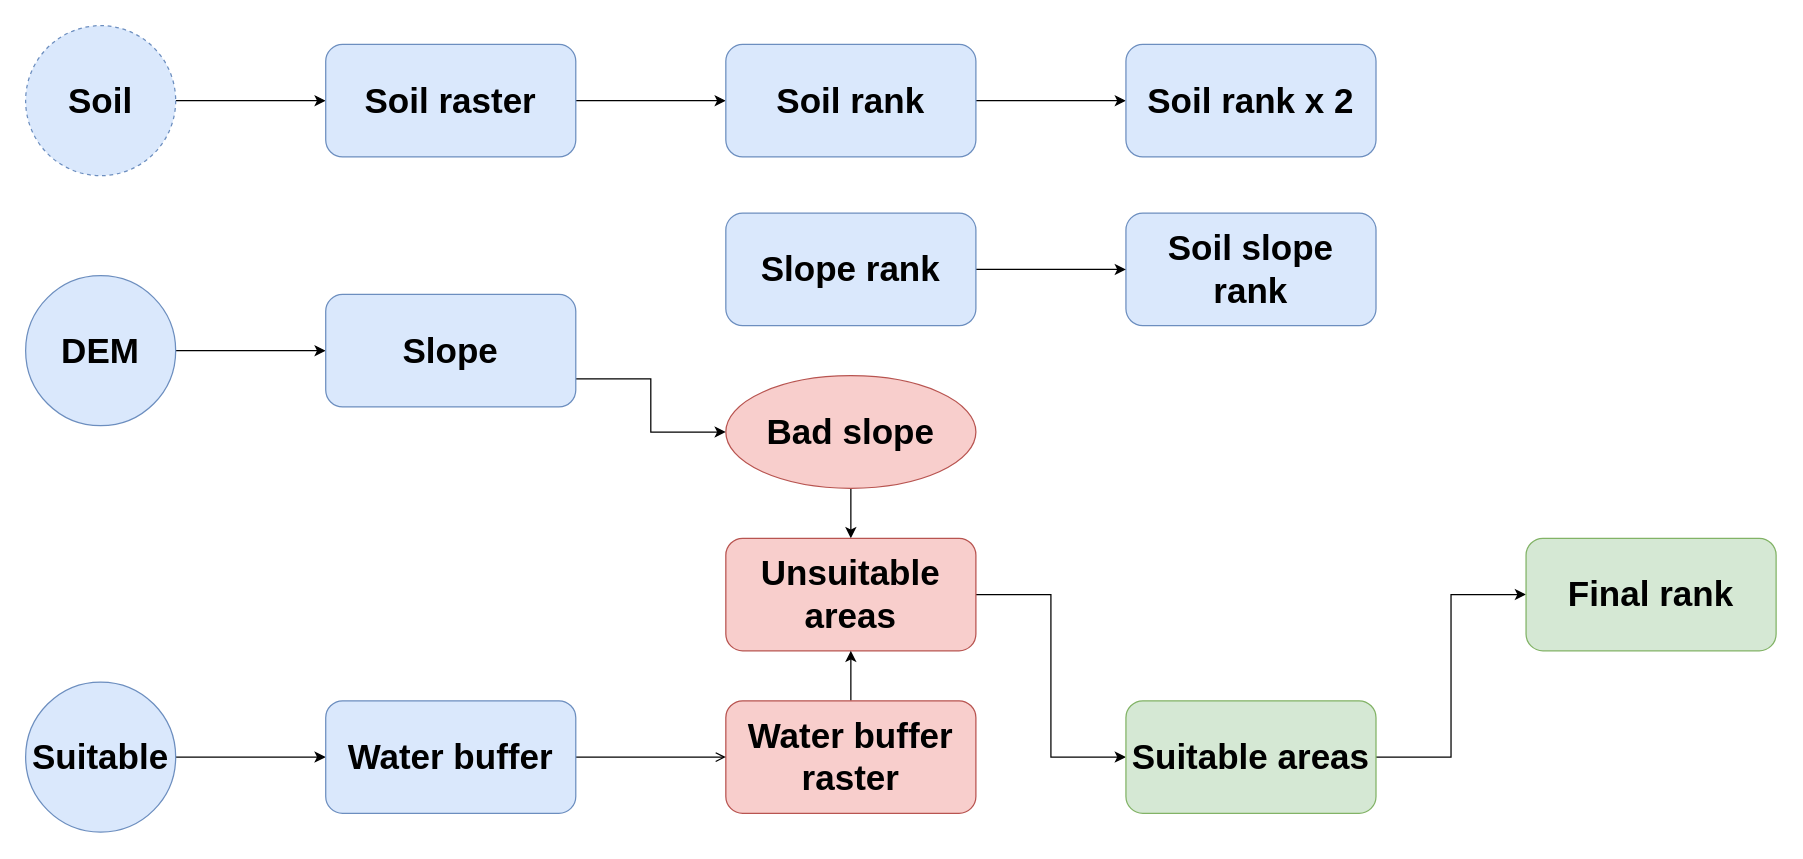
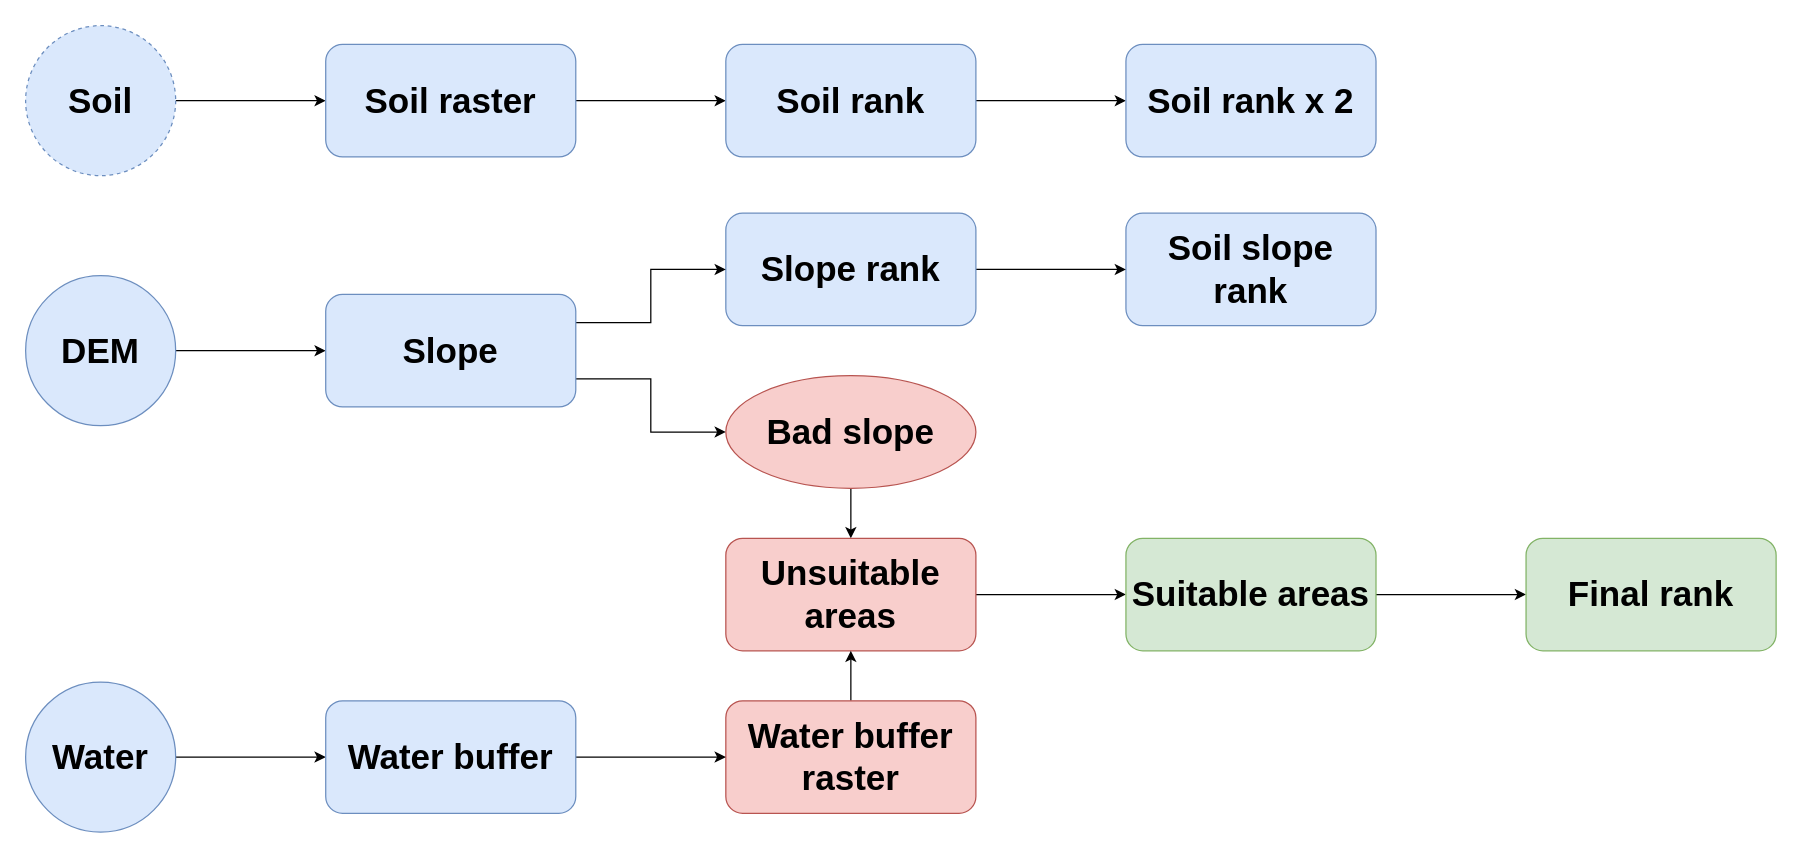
  <mxCell id="0" />
  <mxCell id="1" parent="0" />
  <mxCell id="2" style="edgeStyle=orthogonalEdgeStyle;rounded=0;orthogonalLoop=1;jettySize=auto;html=1;exitX=1;exitY=0.5;exitDx=0;exitDy=0;entryX=0;entryY=0.5;entryDx=0;entryDy=0;" edge="1" parent="1" source="3" target="9"><mxGeometry relative="1" as="geometry" /></mxCell>
  <mxCell id="3" value="&lt;font style=&quot;font-size: 17px;&quot;&gt;&lt;b&gt;&lt;font style=&quot;font-size: 17px;&quot;&gt;&lt;font style=&quot;font-size: 17px;&quot;&gt;&lt;font style=&quot;font-size: 17px;&quot;&gt;&lt;font style=&quot;font-size: 18px;&quot;&gt;&lt;font style=&quot;font-size: 19px;&quot;&gt;&lt;font style=&quot;font-size: 20px;&quot;&gt;&lt;font style=&quot;font-size: 21px;&quot;&gt;&lt;font style=&quot;font-size: 22px;&quot;&gt;&lt;font style=&quot;font-size: 23px;&quot;&gt;&lt;font style=&quot;font-size: 24px;&quot;&gt;&lt;font style=&quot;font-size: 25px;&quot;&gt;&lt;font style=&quot;font-size: 26px;&quot;&gt;&lt;font style=&quot;font-size: 27px;&quot;&gt;&lt;font style=&quot;font-size: 28px;&quot;&gt;Soil&lt;/font&gt;&lt;/font&gt;&lt;/font&gt;&lt;/font&gt;&lt;/font&gt;&lt;/font&gt;&lt;/font&gt;&lt;/font&gt;&lt;/font&gt;&lt;/font&gt;&lt;/font&gt;&lt;/font&gt;&lt;/font&gt;&lt;/font&gt;&lt;/b&gt;&lt;/font&gt;" style="ellipse;whiteSpace=wrap;html=1;aspect=fixed;fillColor=#dae8fc;strokeColor=#6c8ebf;dashed=1;" vertex="1" parent="1"><mxGeometry x="20" y="20" width="120" height="120" as="geometry" /></mxCell>
  <mxCell id="4" style="edgeStyle=orthogonalEdgeStyle;rounded=0;orthogonalLoop=1;jettySize=auto;html=1;exitX=1;exitY=0.5;exitDx=0;exitDy=0;entryX=0;entryY=0.5;entryDx=0;entryDy=0;" edge="1" parent="1" source="5" target="18"><mxGeometry relative="1" as="geometry" /></mxCell>
  <mxCell id="5" value="&lt;font style=&quot;font-size: 29px;&quot;&gt;&lt;b&gt;&lt;font style=&quot;font-size: 29px;&quot;&gt;&lt;font style=&quot;font-size: 28px;&quot;&gt;&lt;font style=&quot;font-size: 28px;&quot;&gt;DEM&lt;/font&gt;&lt;/font&gt;&lt;/font&gt;&lt;/b&gt;&lt;/font&gt;" style="ellipse;whiteSpace=wrap;html=1;aspect=fixed;fillColor=#dae8fc;strokeColor=#6c8ebf;" vertex="1" parent="1"><mxGeometry x="20" y="220" width="120" height="120" as="geometry" /></mxCell>
  <mxCell id="6" style="edgeStyle=orthogonalEdgeStyle;rounded=0;orthogonalLoop=1;jettySize=auto;html=1;exitX=1;exitY=0.5;exitDx=0;exitDy=0;entryX=0;entryY=0.5;entryDx=0;entryDy=0;" edge="1" parent="1" source="7" target="26"><mxGeometry relative="1" as="geometry" /></mxCell>
- <mxCell id="7" value="&lt;font style=&quot;font-size: 28px;&quot;&gt;&lt;b&gt;&lt;font style=&quot;font-size: 28px;&quot;&gt;Suitable&lt;/font&gt;&lt;/b&gt;&lt;/font&gt;" style="ellipse;whiteSpace=wrap;html=1;aspect=fixed;fillColor=#dae8fc;strokeColor=#6c8ebf;" vertex="1" parent="1"><mxGeometry x="20" y="545" width="120" height="120" as="geometry" /></mxCell>
+ <mxCell id="7" value="&lt;font style=&quot;font-size: 28px;&quot;&gt;&lt;b&gt;&lt;font style=&quot;font-size: 28px;&quot;&gt;Water&lt;/font&gt;&lt;/b&gt;&lt;/font&gt;" style="ellipse;whiteSpace=wrap;html=1;aspect=fixed;fillColor=#dae8fc;strokeColor=#6c8ebf;" vertex="1" parent="1"><mxGeometry x="20" y="545" width="120" height="120" as="geometry" /></mxCell>
  <mxCell id="8" style="edgeStyle=orthogonalEdgeStyle;rounded=0;orthogonalLoop=1;jettySize=auto;html=1;exitX=1;exitY=0.5;exitDx=0;exitDy=0;entryX=0;entryY=0.5;entryDx=0;entryDy=0;" edge="1" parent="1" source="9" target="11"><mxGeometry relative="1" as="geometry" /></mxCell>
  <mxCell id="9" value="&lt;b&gt;&lt;font style=&quot;font-size: 28px;&quot;&gt;Soil raster&lt;br&gt;&lt;/font&gt;&lt;/b&gt;" style="rounded=1;whiteSpace=wrap;html=1;fillColor=#dae8fc;strokeColor=#6c8ebf;" vertex="1" parent="1"><mxGeometry x="260" y="35" width="200" height="90" as="geometry" /></mxCell>
  <mxCell id="10" style="edgeStyle=orthogonalEdgeStyle;rounded=0;orthogonalLoop=1;jettySize=auto;html=1;exitX=1;exitY=0.5;exitDx=0;exitDy=0;" edge="1" parent="1" source="11" target="12"><mxGeometry relative="1" as="geometry" /></mxCell>
  <mxCell id="11" value="&lt;font style=&quot;font-size: 28px;&quot;&gt;&lt;b&gt;Soil rank&lt;br&gt;&lt;/b&gt;&lt;/font&gt;" style="rounded=1;whiteSpace=wrap;html=1;fillColor=#dae8fc;strokeColor=#6c8ebf;" vertex="1" parent="1"><mxGeometry x="580" y="35" width="200" height="90" as="geometry" /></mxCell>
  <mxCell id="12" value="&lt;font style=&quot;font-size: 28px;&quot;&gt;&lt;b&gt;Soil rank x 2&lt;br&gt;&lt;/b&gt;&lt;/font&gt;" style="rounded=1;whiteSpace=wrap;html=1;fillColor=#dae8fc;strokeColor=#6c8ebf;" vertex="1" parent="1"><mxGeometry x="900" y="35" width="200" height="90" as="geometry" /></mxCell>
  <mxCell id="13" value="&lt;font style=&quot;font-size: 28px;&quot;&gt;&lt;b&gt;Soil slope rank&lt;br&gt;&lt;/b&gt;&lt;/font&gt;" style="rounded=1;whiteSpace=wrap;html=1;fillColor=#dae8fc;strokeColor=#6c8ebf;" vertex="1" parent="1"><mxGeometry x="900" y="170" width="200" height="90" as="geometry" /></mxCell>
  <mxCell id="14" style="edgeStyle=orthogonalEdgeStyle;rounded=0;orthogonalLoop=1;jettySize=auto;html=1;exitX=1;exitY=0.5;exitDx=0;exitDy=0;" edge="1" parent="1" source="15" target="13"><mxGeometry relative="1" as="geometry" /></mxCell>
  <mxCell id="15" value="&lt;font style=&quot;font-size: 28px;&quot;&gt;&lt;b&gt;Slope rank&lt;br&gt;&lt;/b&gt;&lt;/font&gt;" style="rounded=1;whiteSpace=wrap;html=1;fillColor=#dae8fc;strokeColor=#6c8ebf;" vertex="1" parent="1"><mxGeometry x="580" y="170" width="200" height="90" as="geometry" /></mxCell>
+ <mxCell id="16" style="edgeStyle=orthogonalEdgeStyle;rounded=0;orthogonalLoop=1;jettySize=auto;html=1;exitX=1;exitY=0.25;exitDx=0;exitDy=0;entryX=0;entryY=0.5;entryDx=0;entryDy=0;" edge="1" parent="1" source="18" target="15"><mxGeometry relative="1" as="geometry" /></mxCell>
  <mxCell id="17" style="edgeStyle=orthogonalEdgeStyle;rounded=0;orthogonalLoop=1;jettySize=auto;html=1;exitX=1;exitY=0.75;exitDx=0;exitDy=0;entryX=0;entryY=0.5;entryDx=0;entryDy=0;" edge="1" parent="1" source="18" target="20"><mxGeometry relative="1" as="geometry" /></mxCell>
  <mxCell id="18" value="&lt;font style=&quot;font-size: 28px;&quot;&gt;&lt;b&gt;Slope&lt;br&gt;&lt;/b&gt;&lt;/font&gt;" style="rounded=1;whiteSpace=wrap;html=1;fillColor=#dae8fc;strokeColor=#6c8ebf;" vertex="1" parent="1"><mxGeometry x="260" y="235" width="200" height="90" as="geometry" /></mxCell>
  <mxCell id="19" style="edgeStyle=orthogonalEdgeStyle;rounded=0;orthogonalLoop=1;jettySize=auto;html=1;exitX=0.5;exitY=1;exitDx=0;exitDy=0;entryX=0.5;entryY=0;entryDx=0;entryDy=0;" edge="1" parent="1" source="20" target="22"><mxGeometry relative="1" as="geometry" /></mxCell>
  <mxCell id="20" value="&lt;font style=&quot;font-size: 28px;&quot;&gt;&lt;b&gt;Bad slope&lt;br&gt;&lt;/b&gt;&lt;/font&gt;" style="ellipse;whiteSpace=wrap;html=1;fillColor=#f8cecc;strokeColor=#b85450;" vertex="1" parent="1"><mxGeometry x="580" y="300" width="200" height="90" as="geometry" /></mxCell>
  <mxCell id="21" style="edgeStyle=orthogonalEdgeStyle;rounded=0;orthogonalLoop=1;jettySize=auto;html=1;exitX=1;exitY=0.5;exitDx=0;exitDy=0;entryX=0;entryY=0.5;entryDx=0;entryDy=0;" edge="1" parent="1" source="22" target="28"><mxGeometry relative="1" as="geometry" /></mxCell>
  <mxCell id="22" value="&lt;font style=&quot;font-size: 28px;&quot;&gt;&lt;b&gt;Unsuitable areas&lt;br&gt;&lt;/b&gt;&lt;/font&gt;" style="rounded=1;whiteSpace=wrap;html=1;fillColor=#f8cecc;strokeColor=#b85450;" vertex="1" parent="1"><mxGeometry x="580" y="430" width="200" height="90" as="geometry" /></mxCell>
  <mxCell id="23" style="edgeStyle=orthogonalEdgeStyle;rounded=0;orthogonalLoop=1;jettySize=auto;html=1;exitX=0.5;exitY=0;exitDx=0;exitDy=0;entryX=0.5;entryY=1;entryDx=0;entryDy=0;" edge="1" parent="1" source="24" target="22"><mxGeometry relative="1" as="geometry" /></mxCell>
  <mxCell id="24" value="&lt;font style=&quot;font-size: 28px;&quot;&gt;&lt;b&gt;Water buffer raster&lt;br&gt;&lt;/b&gt;&lt;/font&gt;" style="rounded=1;whiteSpace=wrap;html=1;fillColor=#f8cecc;strokeColor=#b85450;" vertex="1" parent="1"><mxGeometry x="580" y="560" width="200" height="90" as="geometry" /></mxCell>
- <mxCell id="25" style="edgeStyle=orthogonalEdgeStyle;rounded=0;orthogonalLoop=1;jettySize=auto;html=1;exitX=1;exitY=0.5;exitDx=0;exitDy=0;entryX=0;entryY=0.5;entryDx=0;entryDy=0;endArrow=open;" edge="1" parent="1" source="26" target="24"><mxGeometry relative="1" as="geometry" /></mxCell>
+ <mxCell id="25" style="edgeStyle=orthogonalEdgeStyle;rounded=0;orthogonalLoop=1;jettySize=auto;html=1;exitX=1;exitY=0.5;exitDx=0;exitDy=0;entryX=0;entryY=0.5;entryDx=0;entryDy=0;" edge="1" parent="1" source="26" target="24"><mxGeometry relative="1" as="geometry" /></mxCell>
  <mxCell id="26" value="&lt;font style=&quot;font-size: 28px;&quot;&gt;&lt;b&gt;Water buffer&lt;br&gt;&lt;/b&gt;&lt;/font&gt;" style="rounded=1;whiteSpace=wrap;html=1;fillColor=#dae8fc;strokeColor=#6c8ebf;" vertex="1" parent="1"><mxGeometry x="260" y="560" width="200" height="90" as="geometry" /></mxCell>
  <mxCell id="27" style="edgeStyle=orthogonalEdgeStyle;rounded=0;orthogonalLoop=1;jettySize=auto;html=1;exitX=1;exitY=0.5;exitDx=0;exitDy=0;entryX=0;entryY=0.5;entryDx=0;entryDy=0;" edge="1" parent="1" source="28" target="29"><mxGeometry relative="1" as="geometry" /></mxCell>
- <mxCell id="28" value="&lt;font style=&quot;font-size: 28px;&quot;&gt;&lt;b&gt;Suitable areas&lt;br&gt;&lt;/b&gt;&lt;/font&gt;" style="rounded=1;whiteSpace=wrap;html=1;fillColor=#d5e8d4;strokeColor=#82b366;" vertex="1" parent="1"><mxGeometry x="900" y="560" width="200" height="90" as="geometry" /></mxCell>
+ <mxCell id="28" value="&lt;font style=&quot;font-size: 28px;&quot;&gt;&lt;b&gt;Suitable areas&lt;br&gt;&lt;/b&gt;&lt;/font&gt;" style="rounded=1;whiteSpace=wrap;html=1;fillColor=#d5e8d4;strokeColor=#82b366;" vertex="1" parent="1"><mxGeometry x="900" y="430" width="200" height="90" as="geometry" /></mxCell>
  <mxCell id="29" value="&lt;font style=&quot;font-size: 28px;&quot;&gt;&lt;b&gt;Final rank&lt;br&gt;&lt;/b&gt;&lt;/font&gt;" style="rounded=1;whiteSpace=wrap;html=1;fillColor=#d5e8d4;strokeColor=#82b366;" vertex="1" parent="1"><mxGeometry x="1220" y="430" width="200" height="90" as="geometry" /></mxCell>
